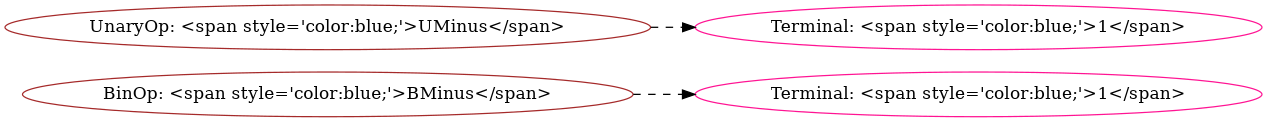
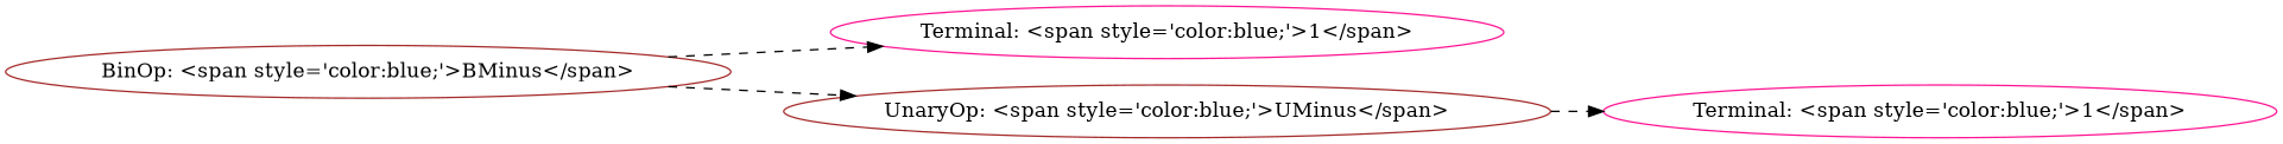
  digraph {
    rankdir=LR
    node [labelType=html rx=5 ry=5 color=brown]
    edge [style=dashed]
    n1 [label="BinOp: <span style='color:blue;'>BMinus</span>"]
    n2 [label="Terminal: <span style='color:blue;'>1</span>" color=deeppink]
    n3 [label="UnaryOp: <span style='color:blue;'>UMinus</span>"]
    n4 [label="Terminal: <span style='color:blue;'>1</span>" color=deeppink]
    n1 -> n2
+   n1 -> n3
    n3 -> n4
  }
